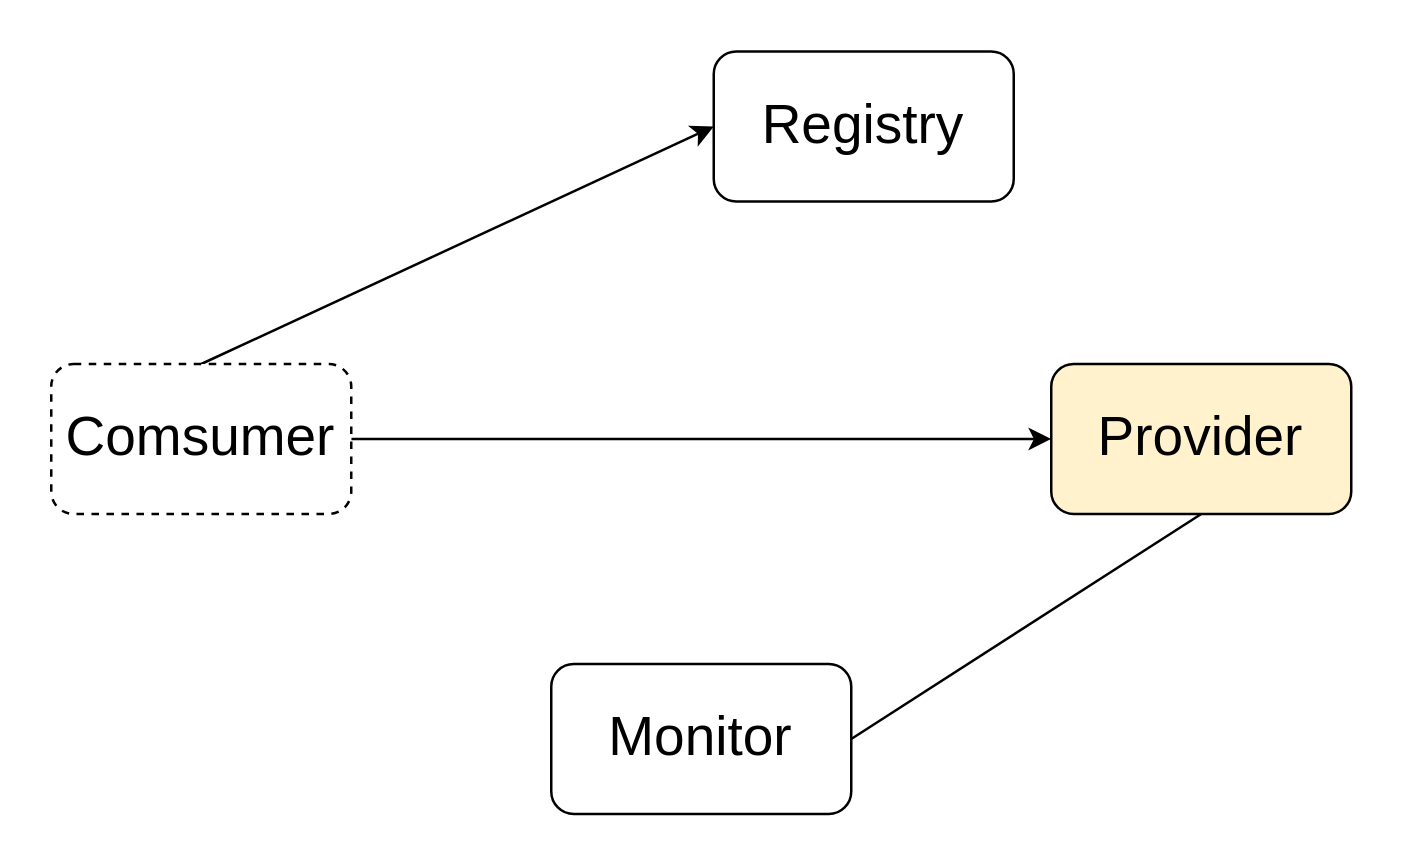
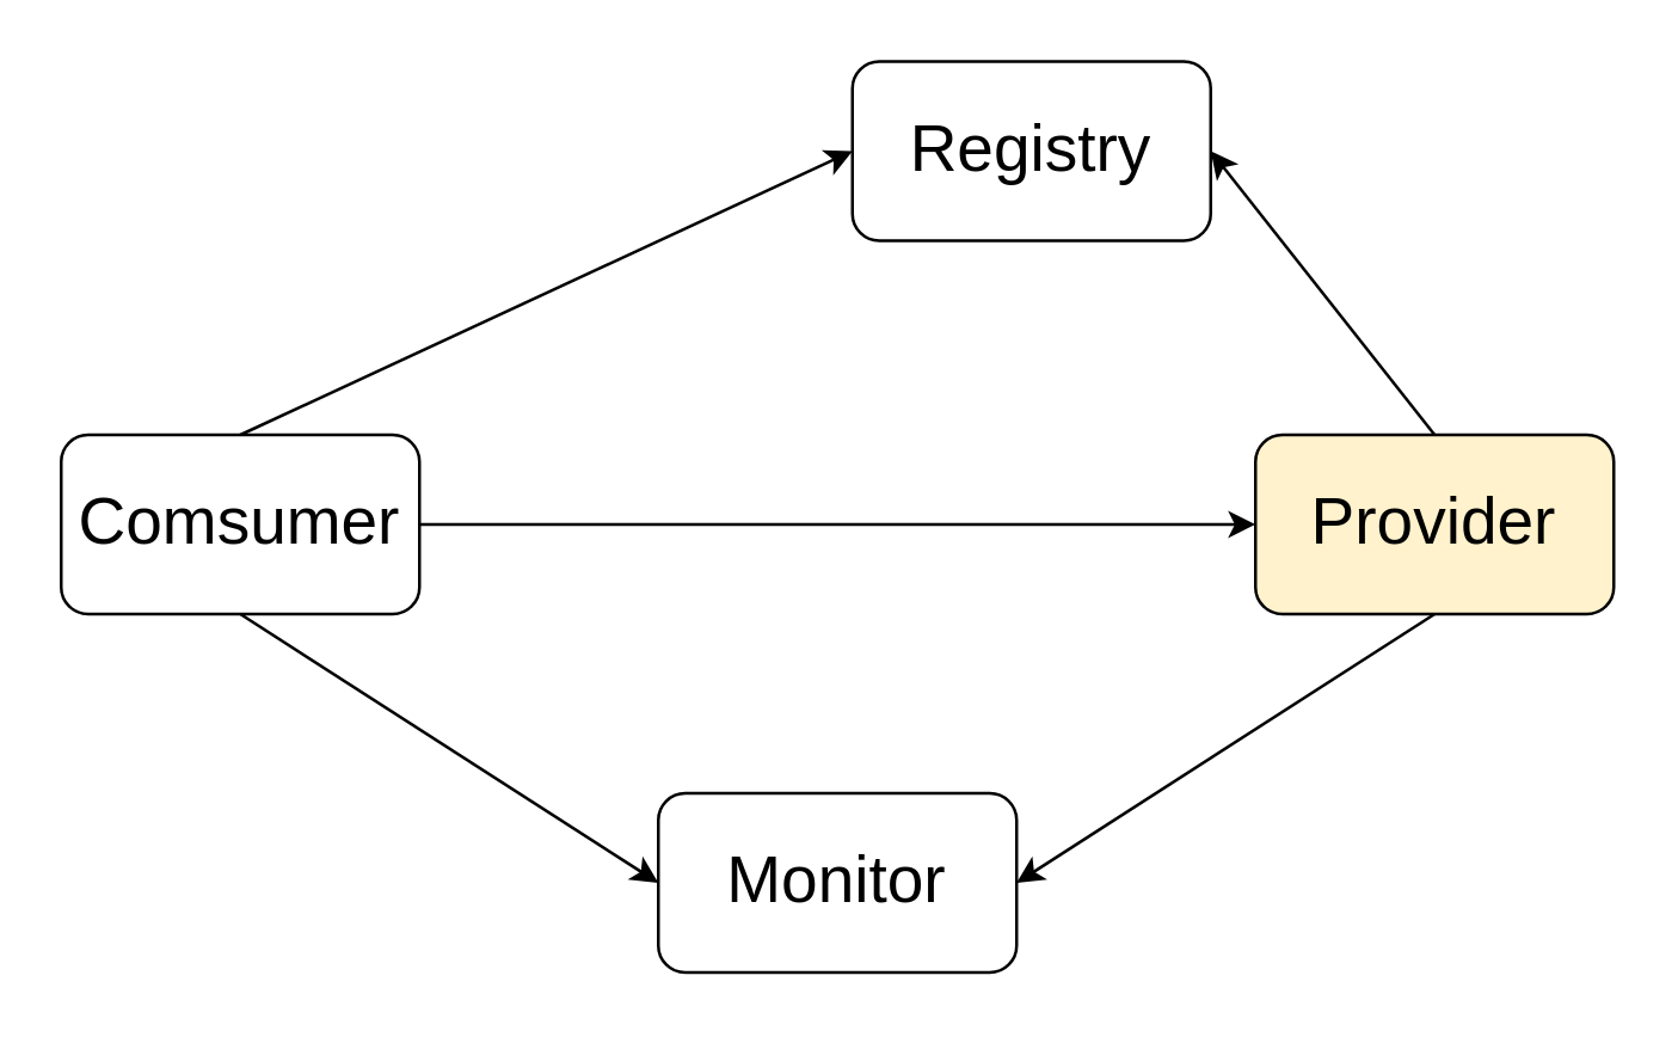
  <mxCell id="0" />
  <mxCell id="1" parent="0" />
- <mxCell id="3" style="edgeStyle=none;rounded=0;orthogonalLoop=1;jettySize=auto;html=1;exitX=0.5;exitY=1;exitDx=0;exitDy=0;entryX=1;entryY=0.5;entryDx=0;entryDy=0;fontSize=22;endArrow=none;" edge="1" parent="1" source="4" target="10"><mxGeometry relative="1" as="geometry" /></mxCell>
+ <mxCell id="2" style="edgeStyle=none;rounded=0;orthogonalLoop=1;jettySize=auto;html=1;exitX=0.5;exitY=0;exitDx=0;exitDy=0;entryX=1;entryY=0.5;entryDx=0;entryDy=0;fontSize=22;" edge="1" parent="1" source="4" target="9"><mxGeometry relative="1" as="geometry" /></mxCell>
+ <mxCell id="3" style="edgeStyle=none;rounded=0;orthogonalLoop=1;jettySize=auto;html=1;exitX=0.5;exitY=1;exitDx=0;exitDy=0;entryX=1;entryY=0.5;entryDx=0;entryDy=0;fontSize=22;" edge="1" parent="1" source="4" target="10"><mxGeometry relative="1" as="geometry" /></mxCell>
  <mxCell id="4" value="Provider" style="rounded=1;whiteSpace=wrap;html=1;fontSize=22;fillColor=#fff2cc;" vertex="1" parent="1"><mxGeometry x="420" y="145" width="120" height="60" as="geometry" /></mxCell>
  <mxCell id="5" style="rounded=0;orthogonalLoop=1;jettySize=auto;html=1;exitX=0.5;exitY=0;exitDx=0;exitDy=0;entryX=0;entryY=0.5;entryDx=0;entryDy=0;fontSize=22;" edge="1" parent="1" source="8" target="9"><mxGeometry relative="1" as="geometry" /></mxCell>
  <mxCell id="6" style="edgeStyle=none;rounded=0;orthogonalLoop=1;jettySize=auto;html=1;exitX=1;exitY=0.5;exitDx=0;exitDy=0;fontSize=22;" edge="1" parent="1" source="8" target="4"><mxGeometry relative="1" as="geometry" /></mxCell>
- <mxCell id="8" value="Comsumer" style="rounded=1;whiteSpace=wrap;html=1;fontSize=22;dashed=1;" vertex="1" parent="1"><mxGeometry x="20" y="145" width="120" height="60" as="geometry" /></mxCell>
+ <mxCell id="7" style="edgeStyle=none;rounded=0;orthogonalLoop=1;jettySize=auto;html=1;exitX=0.5;exitY=1;exitDx=0;exitDy=0;entryX=0;entryY=0.5;entryDx=0;entryDy=0;fontSize=22;" edge="1" parent="1" source="8" target="10"><mxGeometry relative="1" as="geometry" /></mxCell>
+ <mxCell id="8" value="Comsumer" style="rounded=1;whiteSpace=wrap;html=1;fontSize=22;" vertex="1" parent="1"><mxGeometry x="20" y="145" width="120" height="60" as="geometry" /></mxCell>
  <mxCell id="9" value="Registry" style="rounded=1;whiteSpace=wrap;html=1;fontSize=22;" vertex="1" parent="1"><mxGeometry x="285" y="20" width="120" height="60" as="geometry" /></mxCell>
  <mxCell id="10" value="Monitor" style="rounded=1;whiteSpace=wrap;html=1;fontSize=22;" vertex="1" parent="1"><mxGeometry x="220" y="265" width="120" height="60" as="geometry" /></mxCell>
